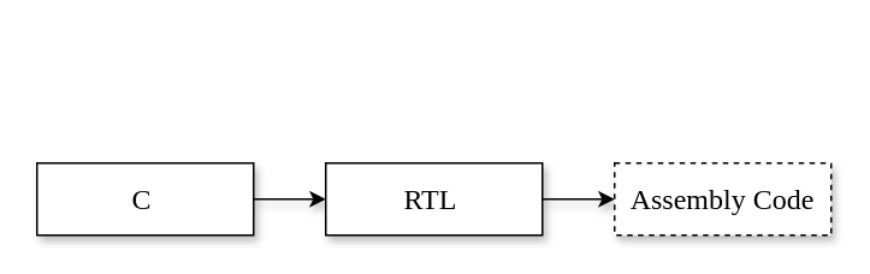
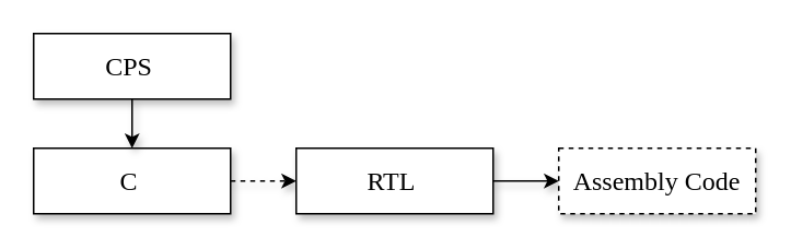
  <mxCell id="0" />
  <mxCell id="1" parent="0" />
- <mxCell id="2" value="" style="edgeStyle=orthogonalEdgeStyle;rounded=0;orthogonalLoop=1;jettySize=auto;html=1;shadow=1;" edge="1" parent="1" source="3" target="5"><mxGeometry relative="1" as="geometry" /></mxCell>
+ <mxCell id="2" value="" style="edgeStyle=orthogonalEdgeStyle;rounded=0;orthogonalLoop=1;jettySize=auto;html=1;shadow=1;dashed=1;" edge="1" parent="1" source="3" target="5"><mxGeometry relative="1" as="geometry" /></mxCell>
  <mxCell id="3" value="&lt;font style=&quot;font-size: 16px;&quot; face=&quot;Times New Roman&quot;&gt;C&lt;/font&gt;&amp;nbsp;" style="rounded=0;whiteSpace=wrap;html=1;shadow=1;" vertex="1" parent="1"><mxGeometry x="20" y="90" width="120" height="40" as="geometry" /></mxCell>
  <mxCell id="4" value="" style="edgeStyle=orthogonalEdgeStyle;rounded=0;orthogonalLoop=1;jettySize=auto;html=1;shadow=1;" edge="1" parent="1" source="5" target="6"><mxGeometry relative="1" as="geometry" /></mxCell>
  <mxCell id="5" value="&lt;font style=&quot;font-size: 16px;&quot; face=&quot;Times New Roman&quot;&gt;RTL&lt;/font&gt;&amp;nbsp;" style="rounded=0;whiteSpace=wrap;html=1;shadow=1;" vertex="1" parent="1"><mxGeometry x="180" y="90" width="120" height="40" as="geometry" /></mxCell>
  <mxCell id="6" value="&lt;font style=&quot;font-size: 16px;&quot; face=&quot;Times New Roman&quot;&gt;Assembly Code&lt;/font&gt;" style="rounded=0;whiteSpace=wrap;html=1;shadow=1;dashed=1;" vertex="1" parent="1"><mxGeometry x="340" y="90" width="120" height="40" as="geometry" /></mxCell>
+ <mxCell id="7" value="" style="edgeStyle=orthogonalEdgeStyle;rounded=0;orthogonalLoop=1;jettySize=auto;html=1;shadow=1;" edge="1" parent="1" source="8" target="3"><mxGeometry relative="1" as="geometry" /></mxCell>
+ <mxCell id="8" value="&lt;font style=&quot;font-size: 16px;&quot; face=&quot;Times New Roman&quot;&gt;CPS&lt;/font&gt;&amp;nbsp;" style="rounded=0;whiteSpace=wrap;html=1;shadow=1;" vertex="1" parent="1"><mxGeometry x="20" y="20" width="120" height="40" as="geometry" /></mxCell>
